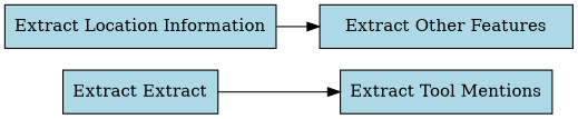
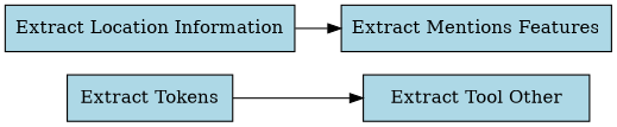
  digraph {
    rankdir=LR
    node [fillcolor=lightblue shape=box style=filled]
-   n1 [label="Extract Extract"]
-   n2 [label="Extract Tool Mentions"]
+   n1 [label="Extract Tokens"]
+   n2 [label="Extract Tool Other"]
    n3 [label="Extract Location Information"]
-   n4 [label="Extract Other Features"]
+   n4 [label="Extract Mentions Features"]
    n1 -> n2
    n3 -> n4
  }
